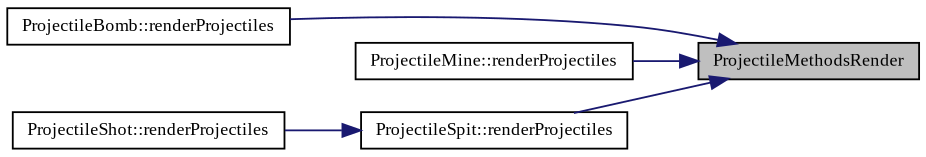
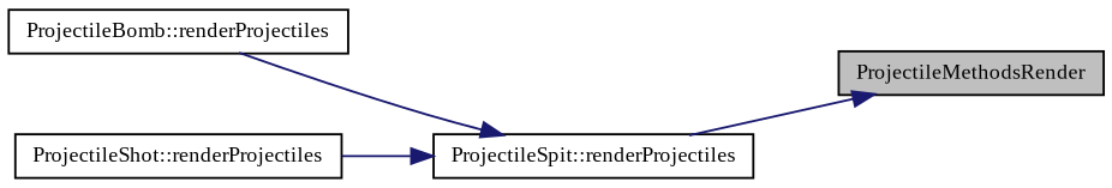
  digraph {
    fontname="Liberation Serif"
    rankdir=RL
    node [color=black fillcolor=white fontname="Liberation Serif" fontsize=10 shape=record style=filled]
    edge [color=midnightblue dir=back fontname="Liberation Serif" fontsize=10 labelfontname=Helvetica labelfontsize=10 style=solid]
    n1 [fillcolor=grey75 fontcolor=black height=0.2 label=ProjectileMethodsRender width=0.4]
    n2 [height=0.2 label="ProjectileBomb::renderProjectiles" width=0.4]
-   n3 [height=0.2 label="ProjectileMine::renderProjectiles" width=0.4]
    n4 [height=0.2 label="ProjectileSpit::renderProjectiles" width=0.4]
    n5 [height=0.2 label="ProjectileShot::renderProjectiles" width=0.4]
-   n1 -> n2
-   n1 -> n3
+   n4 -> n2
    n1 -> n4
    n4 -> n5
  }
